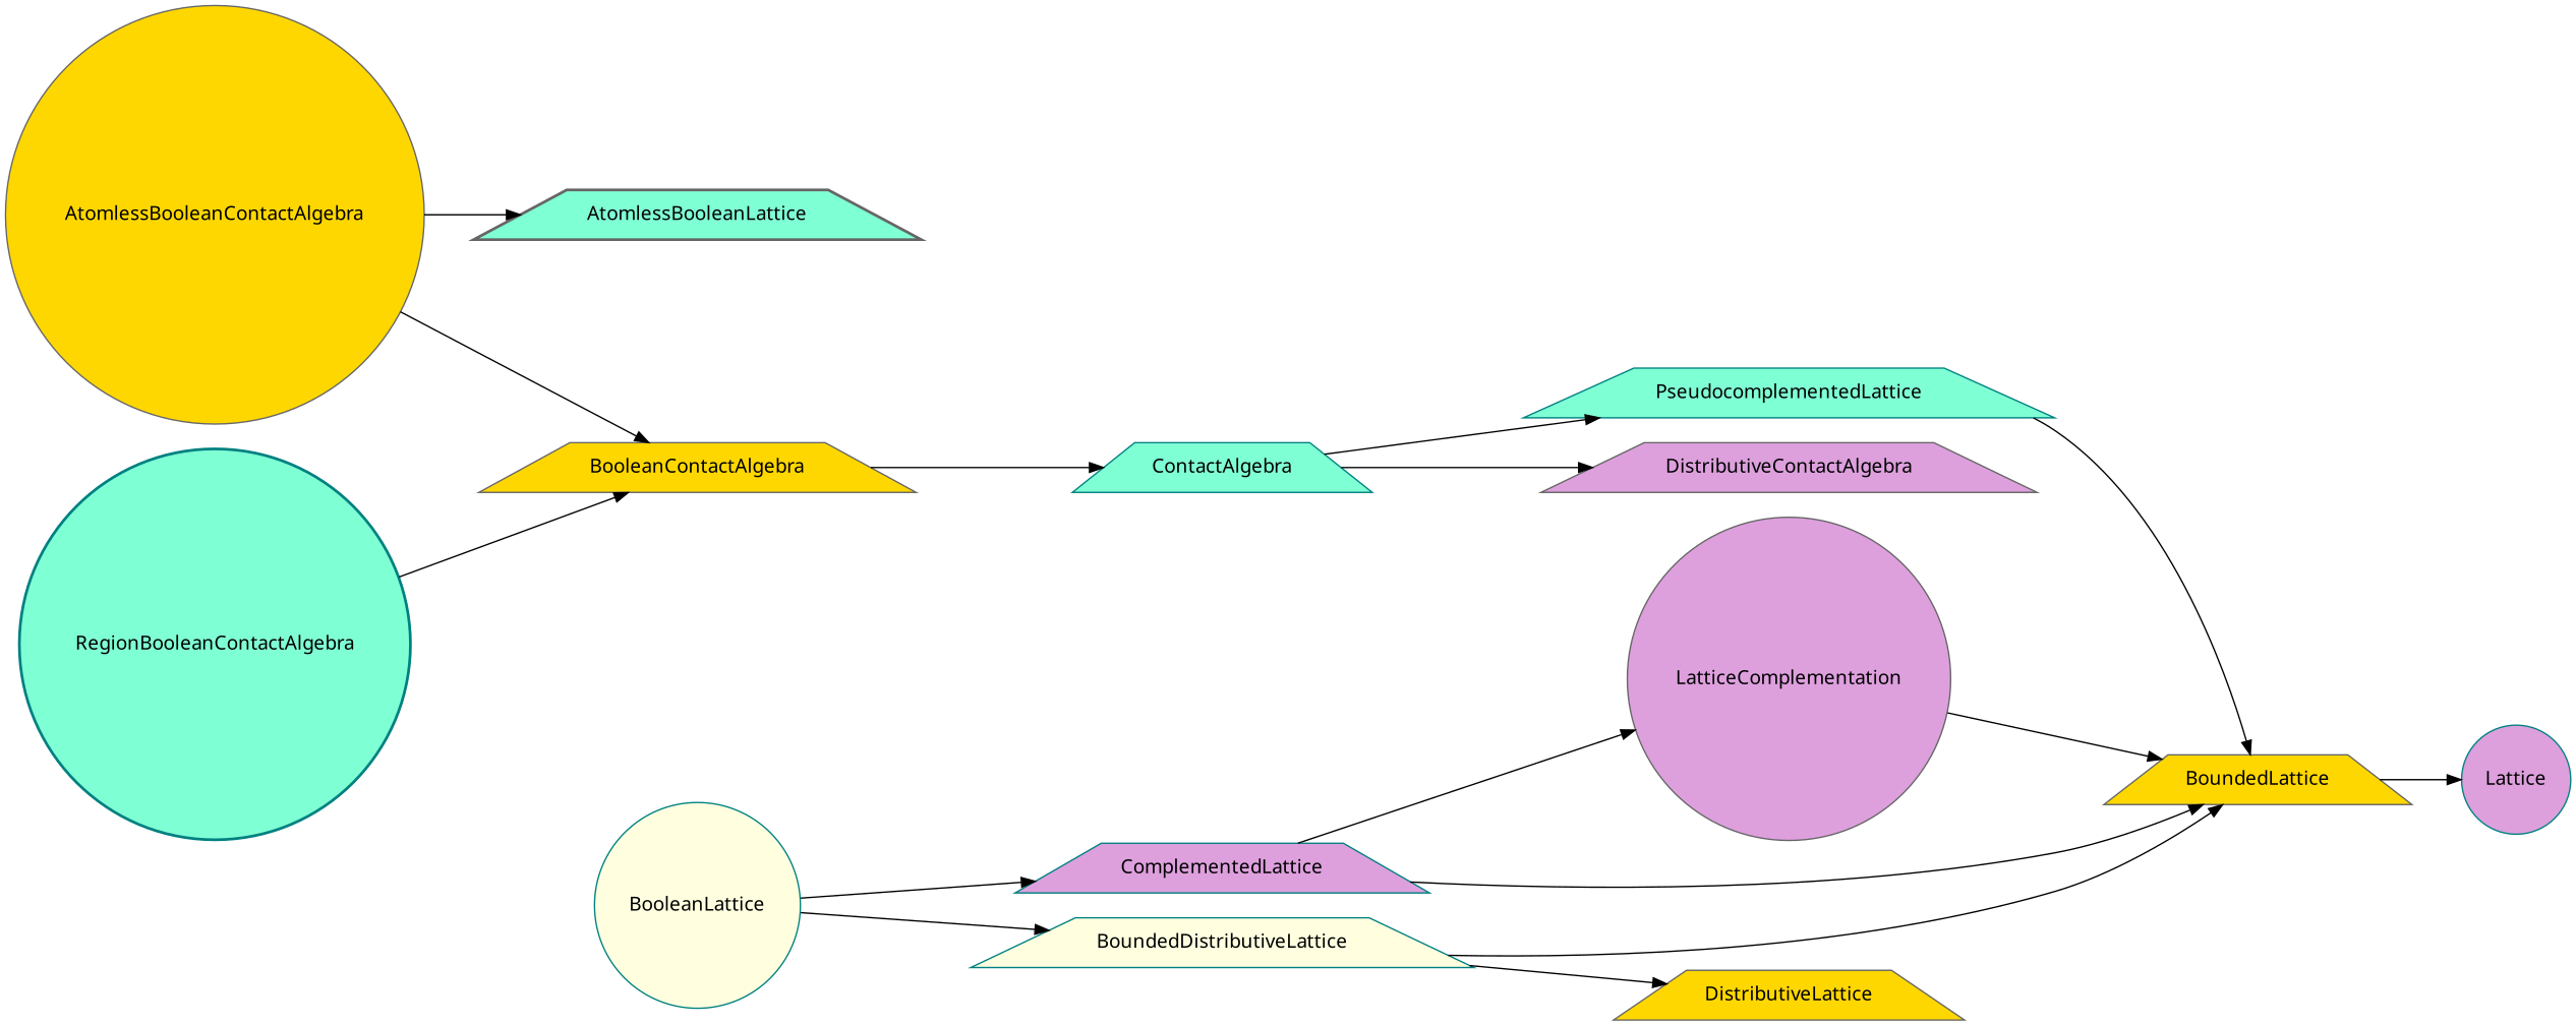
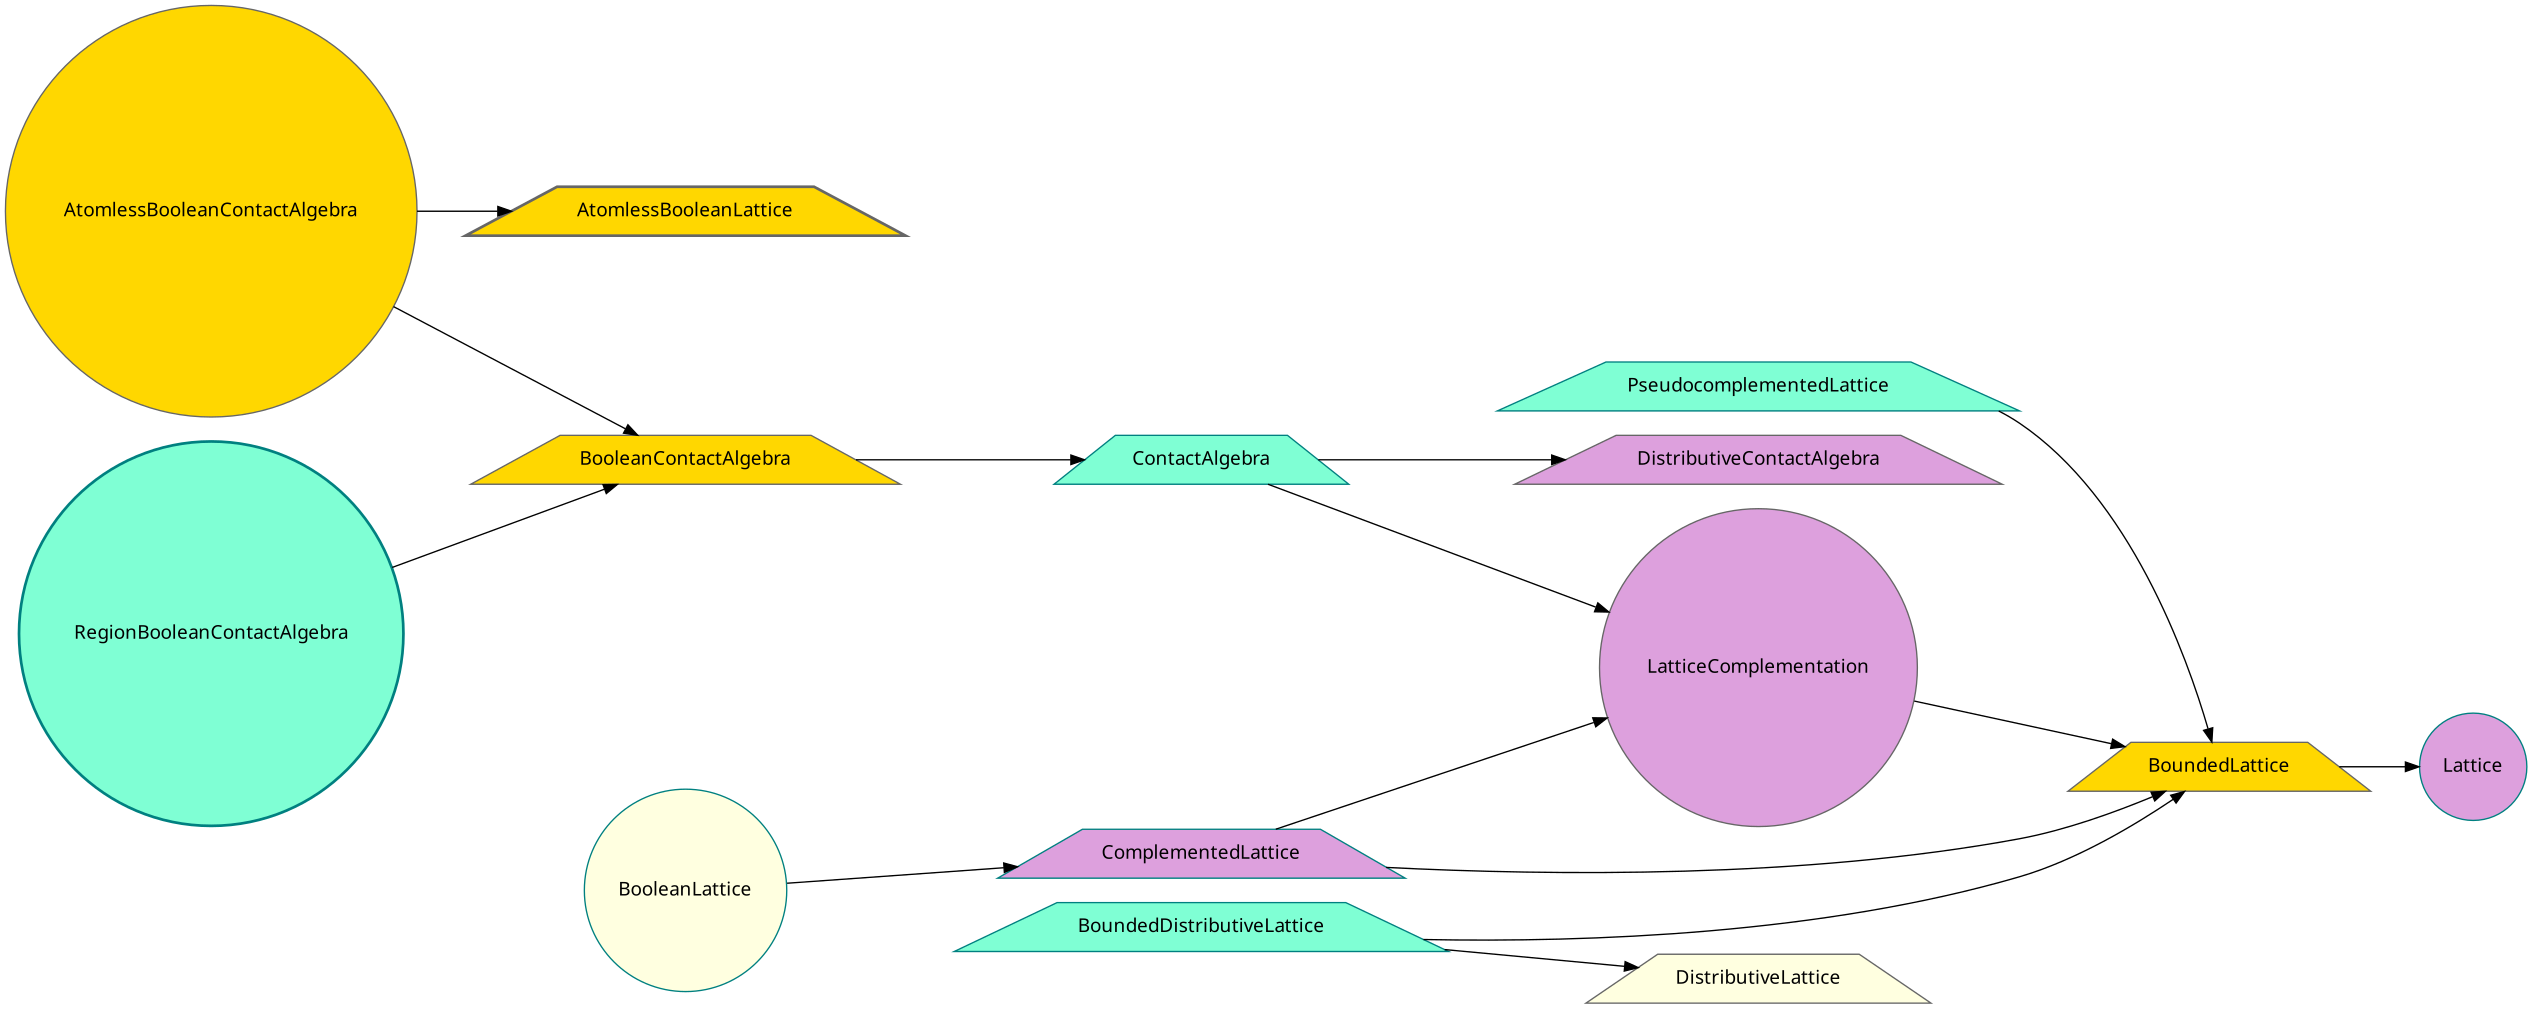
  digraph {
    fontname="Noto Sans"
    rankdir=LR
    node [color=gray40 fillcolor=gold fontname="Noto Sans" shape=trapezium style=filled]
    edge [fontname="Noto Sans"]
-   AtomlessBooleanLattice [fillcolor=aquamarine style="bold,filled"]
+   AtomlessBooleanLattice [style="bold,filled"]
    BooleanLattice [color=teal fillcolor=lightyellow shape=circle]
    ComplementedLattice [color=teal fillcolor=plum]
-   BoundedDistributiveLattice [color=teal fillcolor=lightyellow]
+   BoundedDistributiveLattice [color=teal fillcolor=aquamarine]
    RegionBooleanContactAlgebra [color=teal fillcolor=aquamarine shape=circle style="bold,filled"]
    BooleanContactAlgebra
    ContactAlgebra [color=teal fillcolor=aquamarine]
    AtomlessBooleanContactAlgebra [shape=circle]
    PseudocomplementedLattice [color=teal fillcolor=aquamarine]
    DistributiveContactAlgebra [fillcolor=plum]
    BoundedLattice
    Lattice [color=teal fillcolor=plum shape=circle]
-   DistributiveLattice
+   DistributiveLattice [fillcolor=lightyellow]
    LatticeComplementation [fillcolor=plum shape=circle]
    BooleanLattice -> ComplementedLattice
-   BooleanLattice -> BoundedDistributiveLattice
    ComplementedLattice -> BoundedLattice
    ComplementedLattice -> LatticeComplementation
    BoundedDistributiveLattice -> BoundedLattice
    BoundedDistributiveLattice -> DistributiveLattice
    RegionBooleanContactAlgebra -> BooleanContactAlgebra
    BooleanContactAlgebra -> ContactAlgebra
-   ContactAlgebra -> PseudocomplementedLattice
+   ContactAlgebra -> LatticeComplementation
    ContactAlgebra -> DistributiveContactAlgebra
    AtomlessBooleanContactAlgebra -> AtomlessBooleanLattice
    AtomlessBooleanContactAlgebra -> BooleanContactAlgebra
    PseudocomplementedLattice -> BoundedLattice
    BoundedLattice -> Lattice
    LatticeComplementation -> BoundedLattice
  }
